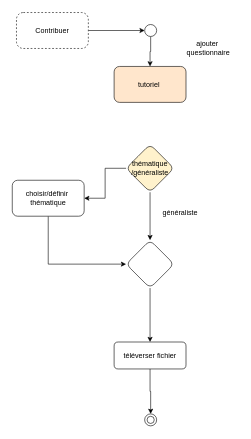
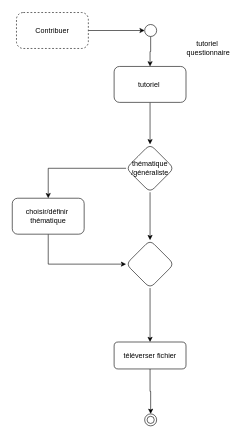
  <mxCell id="0" />
  <mxCell id="1" parent="0" />
  <mxCell id="2" style="edgeStyle=orthogonalEdgeStyle;rounded=0;orthogonalLoop=1;jettySize=auto;html=1;" edge="1" parent="1" source="3" target="5"><mxGeometry relative="1" as="geometry" /></mxCell>
  <mxCell id="3" value="Contribuer" style="rounded=1;whiteSpace=wrap;html=1;arcSize=19;dashed=1;" vertex="1" parent="1"><mxGeometry x="27" y="20" width="120" height="60" as="geometry" /></mxCell>
  <mxCell id="4" style="edgeStyle=orthogonalEdgeStyle;rounded=0;orthogonalLoop=1;jettySize=auto;html=1;entryX=0.5;entryY=0;entryDx=0;entryDy=0;" edge="1" parent="1" source="5" target="7"><mxGeometry relative="1" as="geometry" /></mxCell>
  <mxCell id="5" value="" style="ellipse;whiteSpace=wrap;html=1;aspect=fixed;" vertex="1" parent="1"><mxGeometry x="241" y="40" width="20" height="20" as="geometry" /></mxCell>
- <mxCell id="7" value="tutoriel&amp;nbsp;" style="rounded=1;whiteSpace=wrap;html=1;fillColor=#ffe6cc;" vertex="1" parent="1"><mxGeometry x="190" y="110" width="120" height="60" as="geometry" /></mxCell>
- <mxCell id="8" value="ajouter&amp;nbsp;&lt;br&gt;questionnaire" style="text;html=1;align=center;verticalAlign=middle;resizable=0;points=[];autosize=1;strokeColor=none;fillColor=none;" vertex="1" parent="1"><mxGeometry x="297" y="60" width="100" height="40" as="geometry" /></mxCell>
+ <mxCell id="6" value="" style="edgeStyle=orthogonalEdgeStyle;rounded=0;orthogonalLoop=1;jettySize=auto;html=1;" edge="1" parent="1" source="7" target="11"><mxGeometry relative="1" as="geometry" /></mxCell>
+ <mxCell id="7" value="tutoriel&amp;nbsp;" style="rounded=1;whiteSpace=wrap;html=1;" vertex="1" parent="1"><mxGeometry x="190" y="110" width="120" height="60" as="geometry" /></mxCell>
+ <mxCell id="8" value="tutoriel&amp;nbsp;&lt;br&gt;questionnaire" style="text;html=1;align=center;verticalAlign=middle;resizable=0;points=[];autosize=1;strokeColor=none;fillColor=none;" vertex="1" parent="1"><mxGeometry x="297" y="60" width="100" height="40" as="geometry" /></mxCell>
  <mxCell id="9" value="" style="edgeStyle=orthogonalEdgeStyle;rounded=0;orthogonalLoop=1;jettySize=auto;html=1;" edge="1" parent="1" source="11" target="13"><mxGeometry relative="1" as="geometry" /></mxCell>
  <mxCell id="10" value="" style="edgeStyle=orthogonalEdgeStyle;rounded=0;orthogonalLoop=1;jettySize=auto;html=1;" edge="1" parent="1" source="11" target="16"><mxGeometry relative="1" as="geometry" /></mxCell>
- <mxCell id="11" value="thématique&lt;br&gt;/généraliste" style="rhombus;whiteSpace=wrap;html=1;rounded=1;fillColor=#fff2cc;" vertex="1" parent="1"><mxGeometry x="210" y="240" width="80" height="80" as="geometry" /></mxCell>
+ <mxCell id="11" value="thématique&lt;br&gt;/généraliste" style="rhombus;whiteSpace=wrap;html=1;rounded=1;" vertex="1" parent="1"><mxGeometry x="210" y="240" width="80" height="80" as="geometry" /></mxCell>
  <mxCell id="12" style="edgeStyle=orthogonalEdgeStyle;rounded=0;orthogonalLoop=1;jettySize=auto;html=1;entryX=0;entryY=0.5;entryDx=0;entryDy=0;" edge="1" parent="1" source="13" target="16"><mxGeometry relative="1" as="geometry"><Array as="points"><mxPoint x="80" y="440" /></Array></mxGeometry></mxCell>
- <mxCell id="13" value="choisir/définir&amp;nbsp;&lt;br&gt;thématique" style="whiteSpace=wrap;html=1;rounded=1;" vertex="1" parent="1"><mxGeometry x="20" y="300" width="120" height="60" as="geometry" /></mxCell>
- <mxCell id="14" value="généraliste" style="text;html=1;align=center;verticalAlign=middle;resizable=0;points=[];autosize=1;strokeColor=none;fillColor=none;" vertex="1" parent="1"><mxGeometry x="260" y="340" width="80" height="30" as="geometry" /></mxCell>
+ <mxCell id="13" value="choisir/définir&amp;nbsp;&lt;br&gt;thématique" style="whiteSpace=wrap;html=1;rounded=1;" vertex="1" parent="1"><mxGeometry x="20" y="330" width="120" height="60" as="geometry" /></mxCell>
  <mxCell id="15" value="" style="edgeStyle=orthogonalEdgeStyle;rounded=0;orthogonalLoop=1;jettySize=auto;html=1;" edge="1" parent="1" source="16" target="18"><mxGeometry relative="1" as="geometry" /></mxCell>
  <mxCell id="16" value="" style="rhombus;whiteSpace=wrap;html=1;rounded=1;" vertex="1" parent="1"><mxGeometry x="210" y="400" width="80" height="80" as="geometry" /></mxCell>
  <mxCell id="17" style="edgeStyle=orthogonalEdgeStyle;rounded=0;orthogonalLoop=1;jettySize=auto;html=1;entryX=0.5;entryY=0;entryDx=0;entryDy=0;" edge="1" parent="1" source="18" target="19"><mxGeometry relative="1" as="geometry" /></mxCell>
  <mxCell id="18" value="téléverser fichier" style="whiteSpace=wrap;html=1;rounded=1;" vertex="1" parent="1"><mxGeometry x="190" y="570" width="120" height="45" as="geometry" /></mxCell>
  <mxCell id="19" value="" style="ellipse;shape=doubleEllipse;whiteSpace=wrap;html=1;aspect=fixed;" vertex="1" parent="1"><mxGeometry x="241" y="690" width="20" height="20" as="geometry" /></mxCell>
